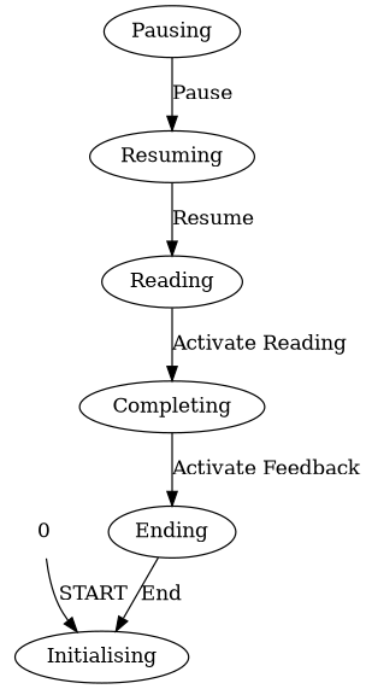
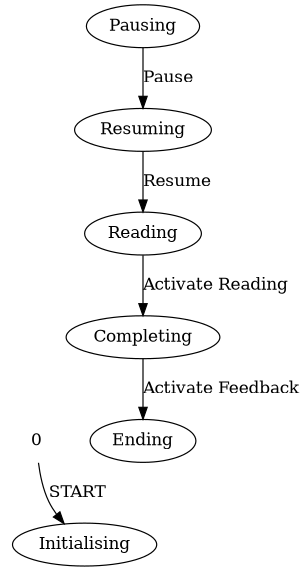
  digraph {
    rankdir=TB
    0 [shape=plaintext]
    n2 [label=Initialising]
    n3 [label=Reading]
    n4 [label=Completing]
    n5 [label=Resuming]
    n6 [label=Ending]
    n7 [label=Pausing]
    0 -> n2 [label=START]
    n3 -> n4 [label="Activate Reading"]
    n4 -> n6 [label="Activate Feedback"]
    n5 -> n3 [label=Resume]
-   n6 -> n2 [label=End]
    n7 -> n5 [label=Pause]
  }
